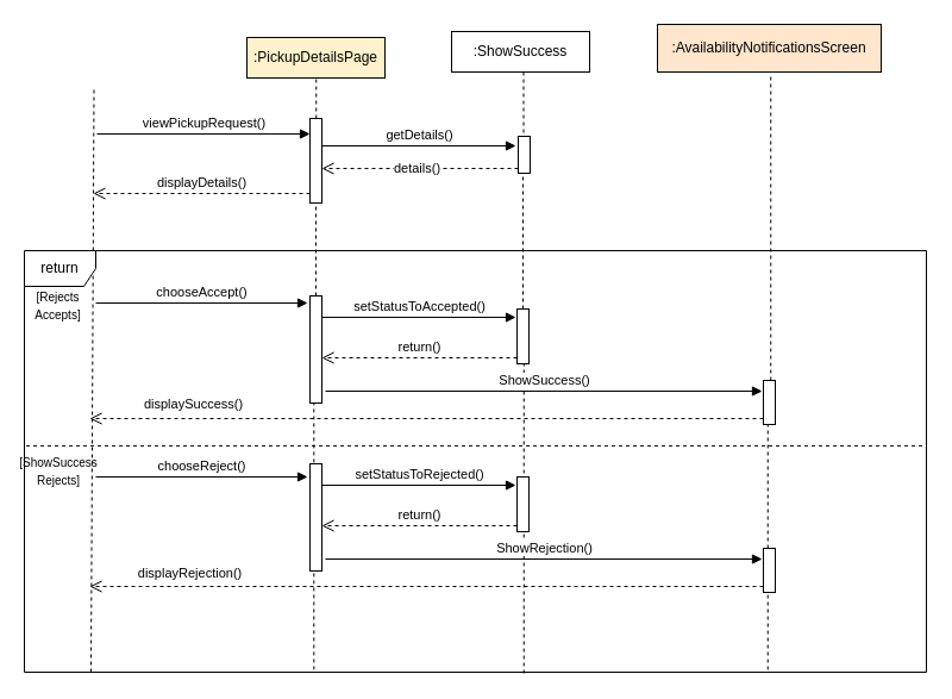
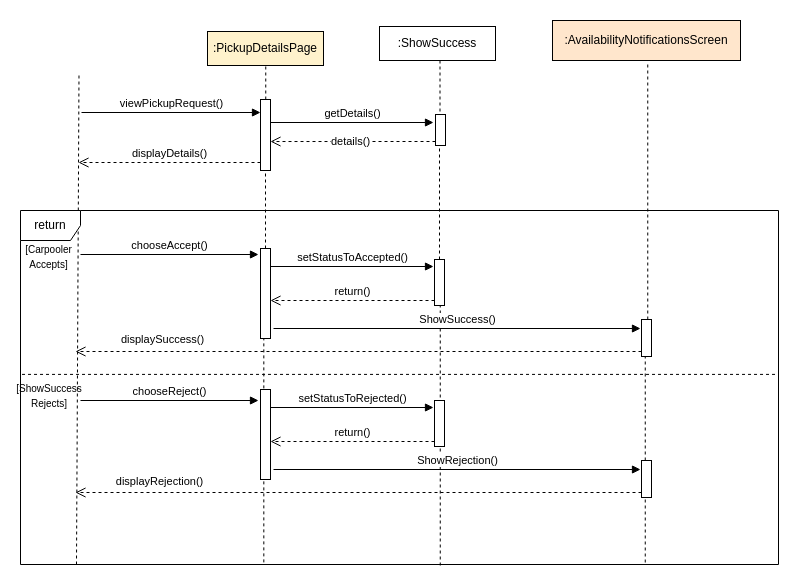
  <mxCell id="0" />
  <mxCell id="1" parent="0" />
  <mxCell id="2" value=":PickupDetailsPage" style="html=1;whiteSpace=wrap;fillColor=#fff2cc;" vertex="1" parent="1"><mxGeometry x="207" y="31" width="116" height="34" as="geometry" /></mxCell>
  <mxCell id="3" value=":ShowSuccess" style="html=1;whiteSpace=wrap;" vertex="1" parent="1"><mxGeometry x="379" y="26" width="116" height="34" as="geometry" /></mxCell>
  <mxCell id="4" value=":AvailabilityNotificationsScreen" style="html=1;whiteSpace=wrap;fillColor=#ffe6cc;" vertex="1" parent="1"><mxGeometry x="552" y="20" width="188" height="40" as="geometry" /></mxCell>
  <mxCell id="5" value="" style="endArrow=none;dashed=1;html=1;rounded=0;" edge="1" parent="1"><mxGeometry width="50" height="50" relative="1" as="geometry"><mxPoint x="76" y="564" as="sourcePoint" /><mxPoint x="78.5" y="73" as="targetPoint" /></mxGeometry></mxCell>
  <mxCell id="6" value="" style="endArrow=none;dashed=1;html=1;rounded=0;" edge="1" parent="1" source="11"><mxGeometry width="50" height="50" relative="1" as="geometry"><mxPoint x="262.75" y="567" as="sourcePoint" /><mxPoint x="265.25" y="66" as="targetPoint" /></mxGeometry></mxCell>
  <mxCell id="7" value="" style="endArrow=none;dashed=1;html=1;rounded=0;" edge="1" parent="1"><mxGeometry width="50" height="50" relative="1" as="geometry"><mxPoint x="439.5" y="111" as="sourcePoint" /><mxPoint x="439.5" y="60" as="targetPoint" /></mxGeometry></mxCell>
  <mxCell id="8" value="" style="endArrow=none;dashed=1;html=1;rounded=0;" edge="1" parent="1" source="26"><mxGeometry width="50" height="50" relative="1" as="geometry"><mxPoint x="644.75" y="562" as="sourcePoint" /><mxPoint x="647.25" y="61" as="targetPoint" /></mxGeometry></mxCell>
  <mxCell id="9" value="viewPickupRequest()" style="html=1;verticalAlign=bottom;endArrow=block;curved=0;rounded=0;" edge="1" parent="1" target="11"><mxGeometry width="80" relative="1" as="geometry"><mxPoint x="81" y="112" as="sourcePoint" /><mxPoint x="254" y="112" as="targetPoint" /></mxGeometry></mxCell>
  <mxCell id="10" value="" style="endArrow=none;dashed=1;html=1;rounded=0;" edge="1" parent="1" source="19" target="11"><mxGeometry width="50" height="50" relative="1" as="geometry"><mxPoint x="262.75" y="567" as="sourcePoint" /><mxPoint x="265.25" y="66" as="targetPoint" /></mxGeometry></mxCell>
  <mxCell id="11" value="" style="html=1;points=[[0,0,0,0,5],[0,1,0,0,-5],[1,0,0,0,5],[1,1,0,0,-5]];perimeter=orthogonalPerimeter;outlineConnect=0;targetShapes=umlLifeline;portConstraint=eastwest;newEdgeStyle={&quot;curved&quot;:0,&quot;rounded&quot;:0};" vertex="1" parent="1"><mxGeometry x="260" y="99" width="10" height="71" as="geometry" /></mxCell>
  <mxCell id="12" value="displayDetails()" style="html=1;verticalAlign=bottom;endArrow=open;dashed=1;endSize=8;curved=0;rounded=0;" edge="1" parent="1"><mxGeometry relative="1" as="geometry"><mxPoint x="260" y="162" as="sourcePoint" /><mxPoint x="78" y="162" as="targetPoint" /></mxGeometry></mxCell>
  <mxCell id="13" value="getDetails()" style="html=1;verticalAlign=bottom;endArrow=block;curved=0;rounded=0;" edge="1" parent="1"><mxGeometry width="80" relative="1" as="geometry"><mxPoint x="270" y="122" as="sourcePoint" /><mxPoint x="433" y="122" as="targetPoint" /></mxGeometry></mxCell>
  <mxCell id="14" value="" style="endArrow=none;dashed=1;html=1;rounded=0;" edge="1" parent="1" source="22" target="15"><mxGeometry width="50" height="50" relative="1" as="geometry"><mxPoint x="439.75" y="565" as="sourcePoint" /><mxPoint x="442.25" y="64" as="targetPoint" /></mxGeometry></mxCell>
  <mxCell id="15" value="" style="html=1;points=[[0,0,0,0,5],[0,1,0,0,-5],[1,0,0,0,5],[1,1,0,0,-5]];perimeter=orthogonalPerimeter;outlineConnect=0;targetShapes=umlLifeline;portConstraint=eastwest;newEdgeStyle={&quot;curved&quot;:0,&quot;rounded&quot;:0};" vertex="1" parent="1"><mxGeometry x="435" y="114" width="10" height="31" as="geometry" /></mxCell>
  <mxCell id="16" value="details()" style="html=1;verticalAlign=bottom;endArrow=open;dashed=1;endSize=8;curved=0;rounded=0;entryX=1;entryY=0.592;entryDx=0;entryDy=0;entryPerimeter=0;" edge="1" parent="1" target="11"><mxGeometry x="0.03" y="9" relative="1" as="geometry"><mxPoint x="435" y="141" as="sourcePoint" /><mxPoint x="355" y="141" as="targetPoint" /><mxPoint as="offset" /></mxGeometry></mxCell>
  <mxCell id="17" value="chooseAccept()" style="html=1;verticalAlign=bottom;endArrow=block;curved=0;rounded=0;" edge="1" parent="1"><mxGeometry width="80" relative="1" as="geometry"><mxPoint x="80" y="254" as="sourcePoint" /><mxPoint x="258" y="254" as="targetPoint" /></mxGeometry></mxCell>
  <mxCell id="18" value="" style="endArrow=none;dashed=1;html=1;rounded=0;exitX=0.321;exitY=0.994;exitDx=0;exitDy=0;exitPerimeter=0;" edge="1" parent="1" source="36" target="19"><mxGeometry width="50" height="50" relative="1" as="geometry"><mxPoint x="262.75" y="567" as="sourcePoint" /><mxPoint x="263" y="170" as="targetPoint" /></mxGeometry></mxCell>
  <mxCell id="19" value="" style="html=1;points=[[0,0,0,0,5],[0,1,0,0,-5],[1,0,0,0,5],[1,1,0,0,-5]];perimeter=orthogonalPerimeter;outlineConnect=0;targetShapes=umlLifeline;portConstraint=eastwest;newEdgeStyle={&quot;curved&quot;:0,&quot;rounded&quot;:0};" vertex="1" parent="1"><mxGeometry x="260" y="248" width="10" height="90" as="geometry" /></mxCell>
  <mxCell id="20" value="setStatusToAccepted()" style="html=1;verticalAlign=bottom;endArrow=block;curved=0;rounded=0;" edge="1" parent="1"><mxGeometry width="80" relative="1" as="geometry"><mxPoint x="270" y="266" as="sourcePoint" /><mxPoint x="433" y="266" as="targetPoint" /></mxGeometry></mxCell>
  <mxCell id="21" value="" style="endArrow=none;dashed=1;html=1;rounded=0;" edge="1" parent="1" target="22"><mxGeometry width="50" height="50" relative="1" as="geometry"><mxPoint x="439.75" y="565" as="sourcePoint" /><mxPoint x="440" y="145" as="targetPoint" /></mxGeometry></mxCell>
  <mxCell id="22" value="" style="html=1;points=[[0,0,0,0,5],[0,1,0,0,-5],[1,0,0,0,5],[1,1,0,0,-5]];perimeter=orthogonalPerimeter;outlineConnect=0;targetShapes=umlLifeline;portConstraint=eastwest;newEdgeStyle={&quot;curved&quot;:0,&quot;rounded&quot;:0};" vertex="1" parent="1"><mxGeometry x="434" y="259" width="10" height="46" as="geometry" /></mxCell>
  <mxCell id="23" value="return()" style="html=1;verticalAlign=bottom;endArrow=open;dashed=1;endSize=8;curved=0;rounded=0;" edge="1" parent="1"><mxGeometry relative="1" as="geometry"><mxPoint x="434" y="300" as="sourcePoint" /><mxPoint x="270" y="300" as="targetPoint" /></mxGeometry></mxCell>
  <mxCell id="24" value="ShowSuccess()" style="html=1;verticalAlign=bottom;endArrow=block;curved=0;rounded=0;" edge="1" parent="1"><mxGeometry width="80" relative="1" as="geometry"><mxPoint x="273" y="328" as="sourcePoint" /><mxPoint x="640" y="328" as="targetPoint" /></mxGeometry></mxCell>
  <mxCell id="25" value="" style="endArrow=none;dashed=1;html=1;rounded=0;" edge="1" parent="1" target="26"><mxGeometry width="50" height="50" relative="1" as="geometry"><mxPoint x="644.75" y="562" as="sourcePoint" /><mxPoint x="647.25" y="61" as="targetPoint" /></mxGeometry></mxCell>
  <mxCell id="26" value="" style="html=1;points=[[0,0,0,0,5],[0,1,0,0,-5],[1,0,0,0,5],[1,1,0,0,-5]];perimeter=orthogonalPerimeter;outlineConnect=0;targetShapes=umlLifeline;portConstraint=eastwest;newEdgeStyle={&quot;curved&quot;:0,&quot;rounded&quot;:0};" vertex="1" parent="1"><mxGeometry x="641" y="319" width="10" height="37" as="geometry" /></mxCell>
  <mxCell id="27" value="displaySuccess()" style="html=1;verticalAlign=bottom;endArrow=open;dashed=1;endSize=8;curved=0;rounded=0;" edge="1" parent="1"><mxGeometry x="0.693" y="-3" relative="1" as="geometry"><mxPoint x="641" y="351" as="sourcePoint" /><mxPoint x="75" y="351" as="targetPoint" /><mxPoint as="offset" /></mxGeometry></mxCell>
  <mxCell id="28" value="chooseReject()" style="html=1;verticalAlign=bottom;endArrow=block;curved=0;rounded=0;" edge="1" parent="1"><mxGeometry width="80" relative="1" as="geometry"><mxPoint x="80" y="400" as="sourcePoint" /><mxPoint x="258" y="400" as="targetPoint" /></mxGeometry></mxCell>
  <mxCell id="29" value="" style="html=1;points=[[0,0,0,0,5],[0,1,0,0,-5],[1,0,0,0,5],[1,1,0,0,-5]];perimeter=orthogonalPerimeter;outlineConnect=0;targetShapes=umlLifeline;portConstraint=eastwest;newEdgeStyle={&quot;curved&quot;:0,&quot;rounded&quot;:0};" vertex="1" parent="1"><mxGeometry x="260" y="389" width="10" height="90" as="geometry" /></mxCell>
  <mxCell id="30" value="setStatusToRejected()" style="html=1;verticalAlign=bottom;endArrow=block;curved=0;rounded=0;" edge="1" parent="1"><mxGeometry width="80" relative="1" as="geometry"><mxPoint x="270" y="407" as="sourcePoint" /><mxPoint x="433" y="407" as="targetPoint" /></mxGeometry></mxCell>
  <mxCell id="31" value="" style="html=1;points=[[0,0,0,0,5],[0,1,0,0,-5],[1,0,0,0,5],[1,1,0,0,-5]];perimeter=orthogonalPerimeter;outlineConnect=0;targetShapes=umlLifeline;portConstraint=eastwest;newEdgeStyle={&quot;curved&quot;:0,&quot;rounded&quot;:0};" vertex="1" parent="1"><mxGeometry x="434" y="400" width="10" height="46" as="geometry" /></mxCell>
  <mxCell id="32" value="return()" style="html=1;verticalAlign=bottom;endArrow=open;dashed=1;endSize=8;curved=0;rounded=0;" edge="1" parent="1"><mxGeometry relative="1" as="geometry"><mxPoint x="434" y="441" as="sourcePoint" /><mxPoint x="270" y="441" as="targetPoint" /></mxGeometry></mxCell>
  <mxCell id="33" value="ShowRejection()" style="html=1;verticalAlign=bottom;endArrow=block;curved=0;rounded=0;" edge="1" parent="1"><mxGeometry width="80" relative="1" as="geometry"><mxPoint x="273" y="469" as="sourcePoint" /><mxPoint x="640" y="469" as="targetPoint" /></mxGeometry></mxCell>
  <mxCell id="34" value="" style="html=1;points=[[0,0,0,0,5],[0,1,0,0,-5],[1,0,0,0,5],[1,1,0,0,-5]];perimeter=orthogonalPerimeter;outlineConnect=0;targetShapes=umlLifeline;portConstraint=eastwest;newEdgeStyle={&quot;curved&quot;:0,&quot;rounded&quot;:0};" vertex="1" parent="1"><mxGeometry x="641" y="460" width="10" height="37" as="geometry" /></mxCell>
  <mxCell id="35" value="displayRejection()" style="html=1;verticalAlign=bottom;endArrow=open;dashed=1;endSize=8;curved=0;rounded=0;" edge="1" parent="1"><mxGeometry x="0.703" y="-2" relative="1" as="geometry"><mxPoint x="641" y="492" as="sourcePoint" /><mxPoint x="75" y="492" as="targetPoint" /><mxPoint as="offset" /></mxGeometry></mxCell>
  <mxCell id="36" value="return" style="shape=umlFrame;whiteSpace=wrap;html=1;pointerEvents=0;" vertex="1" parent="1"><mxGeometry x="20" y="210" width="758" height="354" as="geometry" /></mxCell>
  <mxCell id="37" value="" style="endArrow=none;dashed=1;html=1;rounded=0;exitX=0.002;exitY=0.463;exitDx=0;exitDy=0;exitPerimeter=0;entryX=0.999;entryY=0.463;entryDx=0;entryDy=0;entryPerimeter=0;" edge="1" parent="1" source="36" target="36"><mxGeometry width="50" height="50" relative="1" as="geometry"><mxPoint x="399" y="405" as="sourcePoint" /><mxPoint x="449" y="355" as="targetPoint" /></mxGeometry></mxCell>
- <mxCell id="38" value="&lt;font style=&quot;font-size: 10px;&quot;&gt;[Rejects Accepts]&lt;/font&gt;" style="text;html=1;align=center;verticalAlign=middle;whiteSpace=wrap;rounded=0;" vertex="1" parent="1"><mxGeometry x="24.25" y="244" width="49" height="23" as="geometry" /></mxCell>
+ <mxCell id="38" value="&lt;font style=&quot;font-size: 10px;&quot;&gt;[Carpooler Accepts]&lt;/font&gt;" style="text;html=1;align=center;verticalAlign=middle;whiteSpace=wrap;rounded=0;" vertex="1" parent="1"><mxGeometry x="24.25" y="244" width="49" height="23" as="geometry" /></mxCell>
  <mxCell id="39" value="&lt;font style=&quot;font-size: 10px;&quot;&gt;[ShowSuccess Rejects]&lt;/font&gt;" style="text;html=1;align=center;verticalAlign=middle;whiteSpace=wrap;rounded=0;" vertex="1" parent="1"><mxGeometry x="26" y="375" width="45.5" height="39" as="geometry" /></mxCell>
